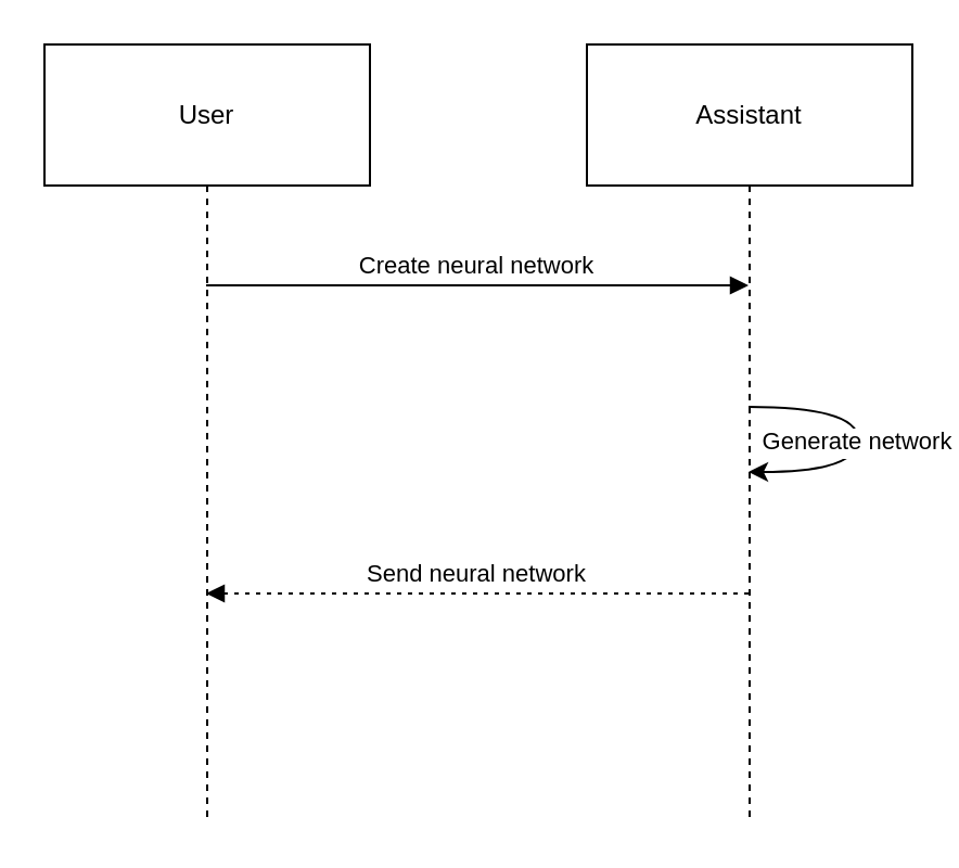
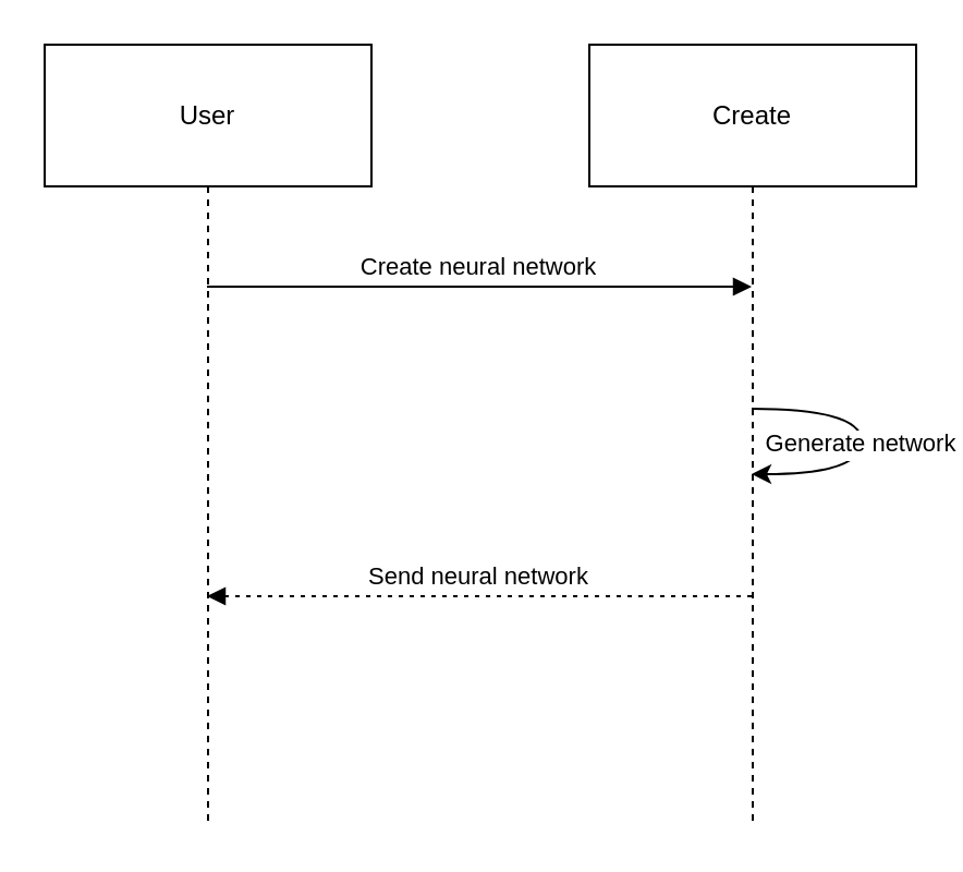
  <mxCell id="0" />
  <mxCell id="1" parent="0" />
  <mxCell id="2" value="User" style="shape=umlLifeline;perimeter=lifelinePerimeter;whiteSpace=wrap;container=1;dropTarget=0;collapsible=0;recursiveResize=0;outlineConnect=0;portConstraint=eastwest;newEdgeStyle={&quot;edgeStyle&quot;:&quot;elbowEdgeStyle&quot;,&quot;elbow&quot;:&quot;vertical&quot;,&quot;curved&quot;:0,&quot;rounded&quot;:0};size=65;" vertex="1" parent="1"><mxGeometry x="20" y="20" width="150" height="358" as="geometry" /></mxCell>
- <mxCell id="3" value="Assistant" style="shape=umlLifeline;perimeter=lifelinePerimeter;whiteSpace=wrap;container=1;dropTarget=0;collapsible=0;recursiveResize=0;outlineConnect=0;portConstraint=eastwest;newEdgeStyle={&quot;edgeStyle&quot;:&quot;elbowEdgeStyle&quot;,&quot;elbow&quot;:&quot;vertical&quot;,&quot;curved&quot;:0,&quot;rounded&quot;:0};size=65;" vertex="1" parent="1"><mxGeometry x="270" width="150" height="358" as="geometry" y="20" /></mxCell>
+ <mxCell id="3" value="Create" style="shape=umlLifeline;perimeter=lifelinePerimeter;whiteSpace=wrap;container=1;dropTarget=0;collapsible=0;recursiveResize=0;outlineConnect=0;portConstraint=eastwest;newEdgeStyle={&quot;edgeStyle&quot;:&quot;elbowEdgeStyle&quot;,&quot;elbow&quot;:&quot;vertical&quot;,&quot;curved&quot;:0,&quot;rounded&quot;:0};size=65;" vertex="1" parent="1"><mxGeometry x="270" width="150" height="358" as="geometry" y="20" /></mxCell>
  <mxCell id="4" value="Create neural network" style="verticalAlign=bottom;endArrow=block;edgeStyle=elbowEdgeStyle;elbow=vertical;curved=0;rounded=0;" edge="1" parent="1" source="2" target="3"><mxGeometry relative="1" as="geometry"><Array as="points"><mxPoint x="238" y="131" /></Array></mxGeometry></mxCell>
  <mxCell id="5" value="Generate network" style="curved=1;" edge="1" parent="1" source="3" target="3"><mxGeometry relative="1" as="geometry"><Array as="points"><mxPoint x="395" y="187" /><mxPoint x="395" y="217" /></Array></mxGeometry></mxCell>
  <mxCell id="6" value="Send neural network" style="verticalAlign=bottom;endArrow=block;edgeStyle=elbowEdgeStyle;elbow=vertical;curved=0;rounded=0;dashed=1;dashPattern=2 3;" edge="1" parent="1" source="3" target="2"><mxGeometry relative="1" as="geometry"><Array as="points"><mxPoint x="238" y="273" /></Array></mxGeometry></mxCell>
